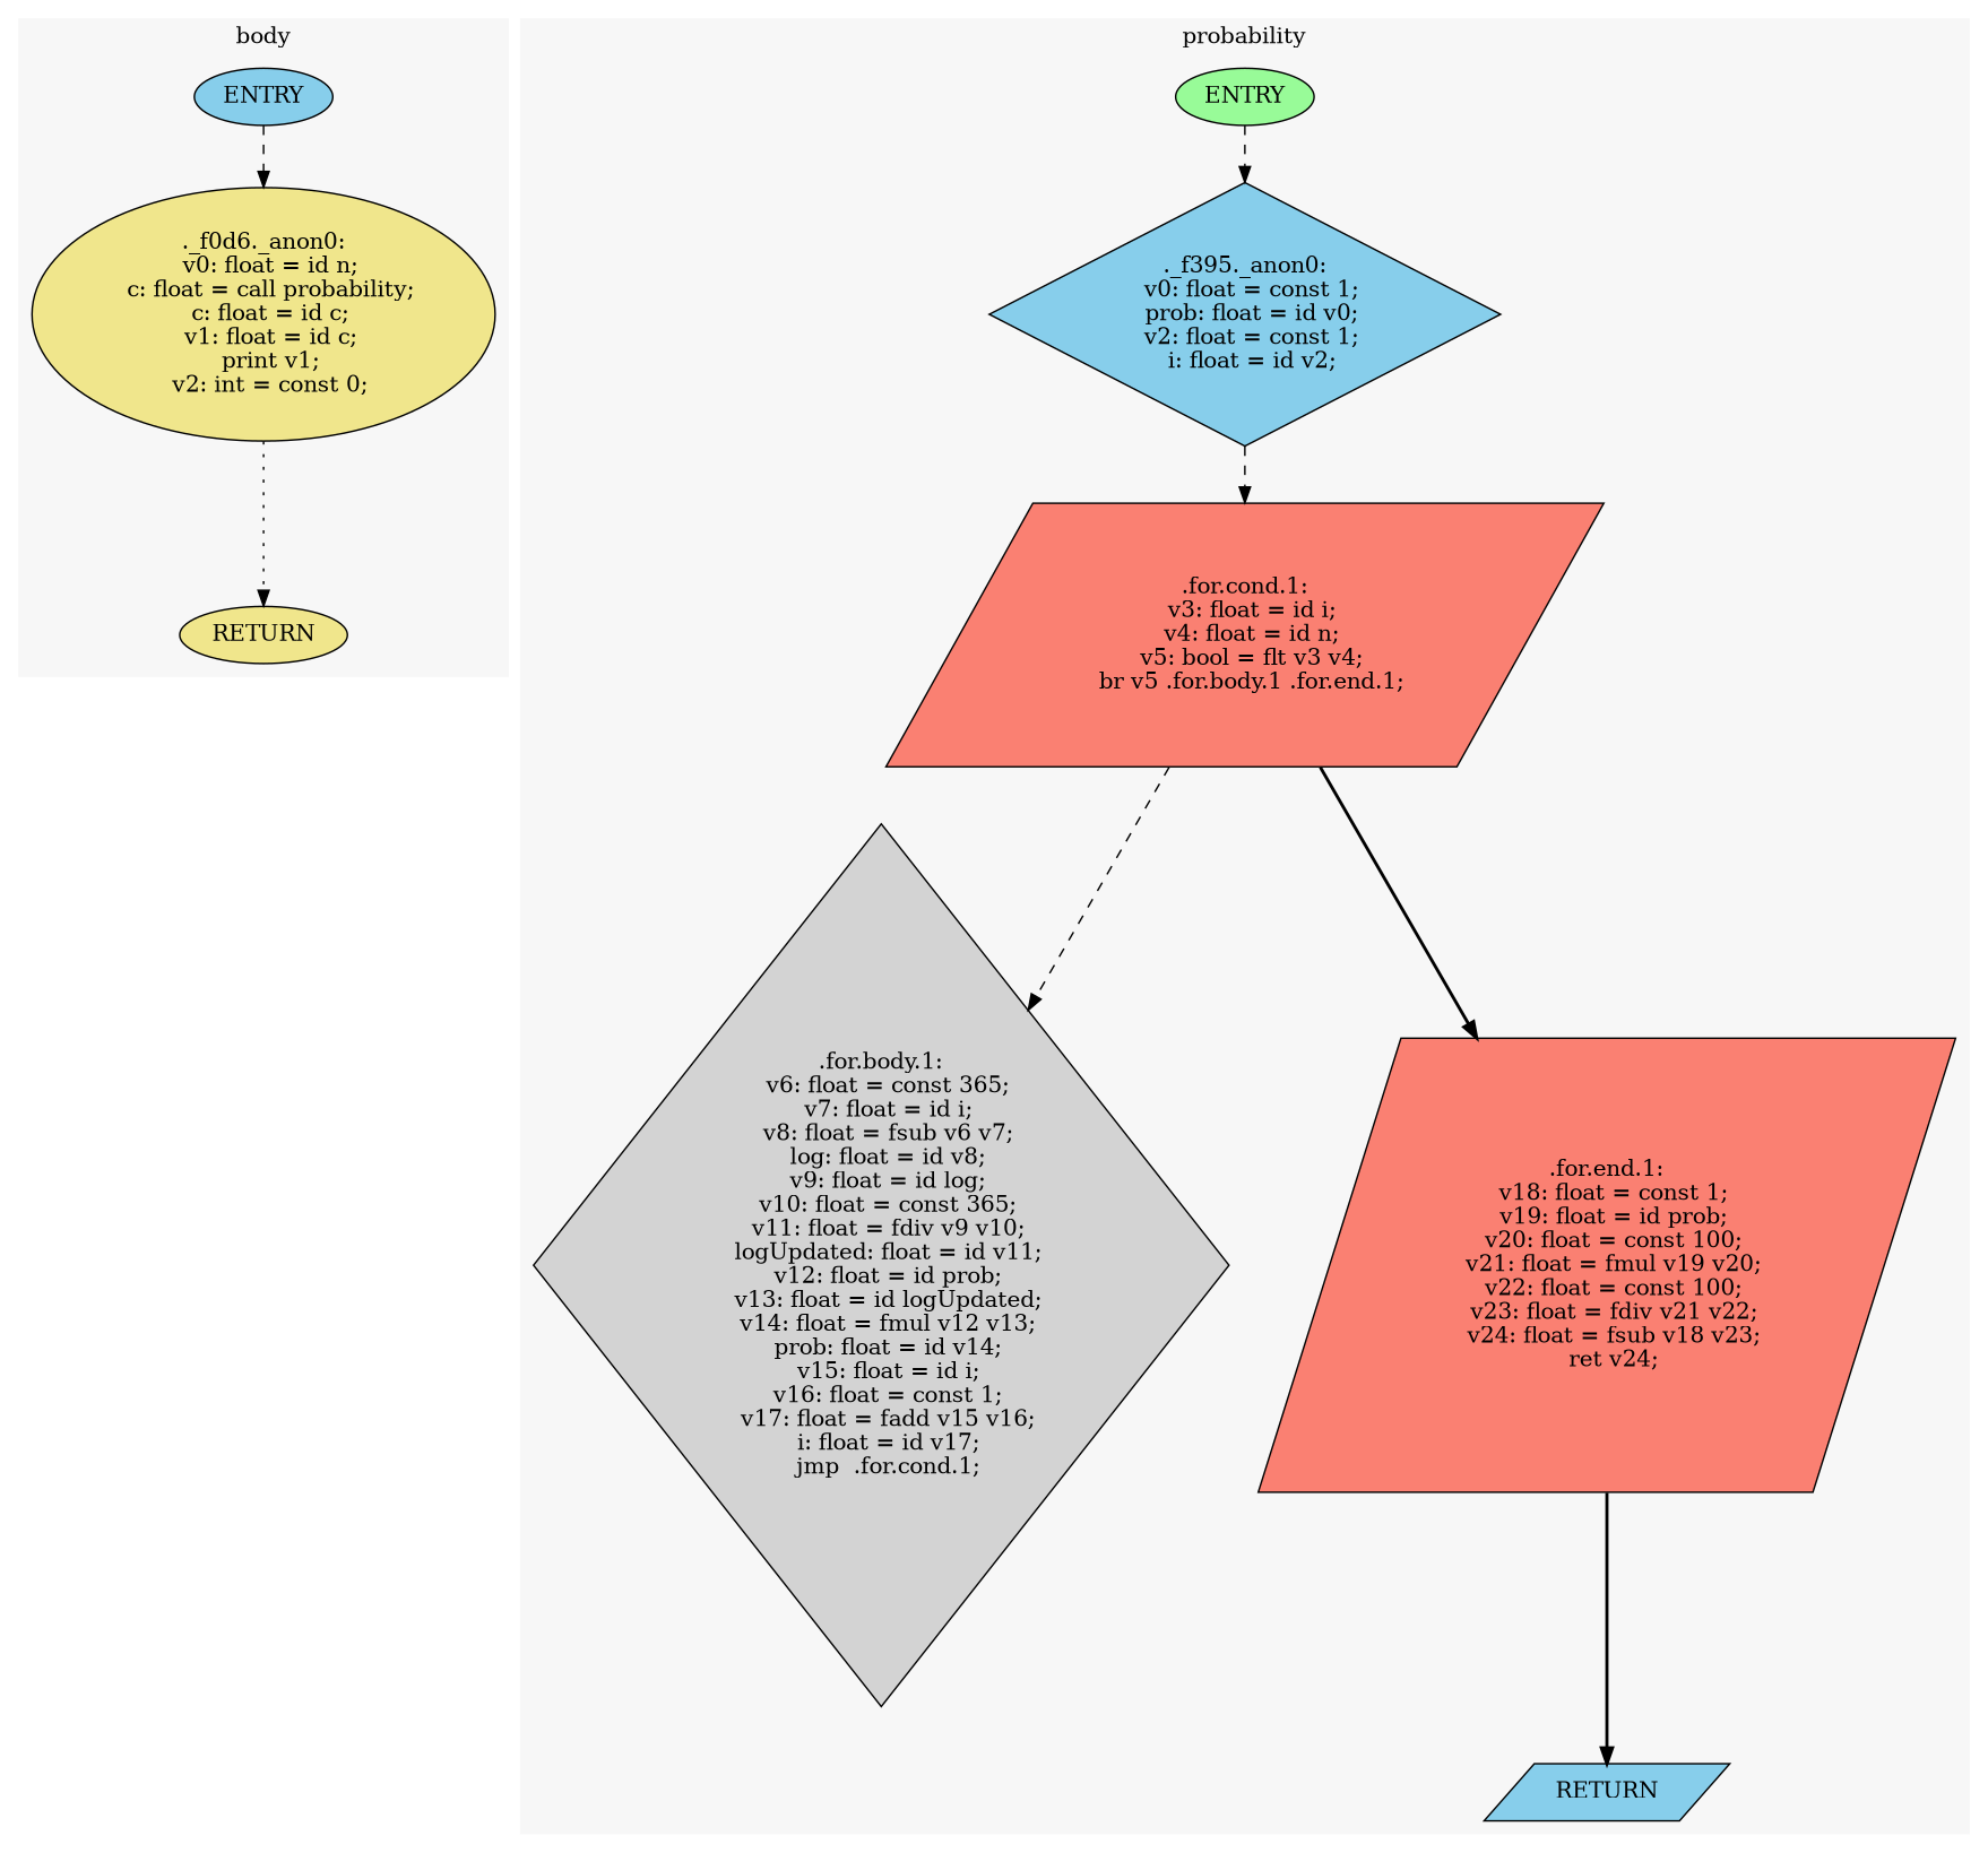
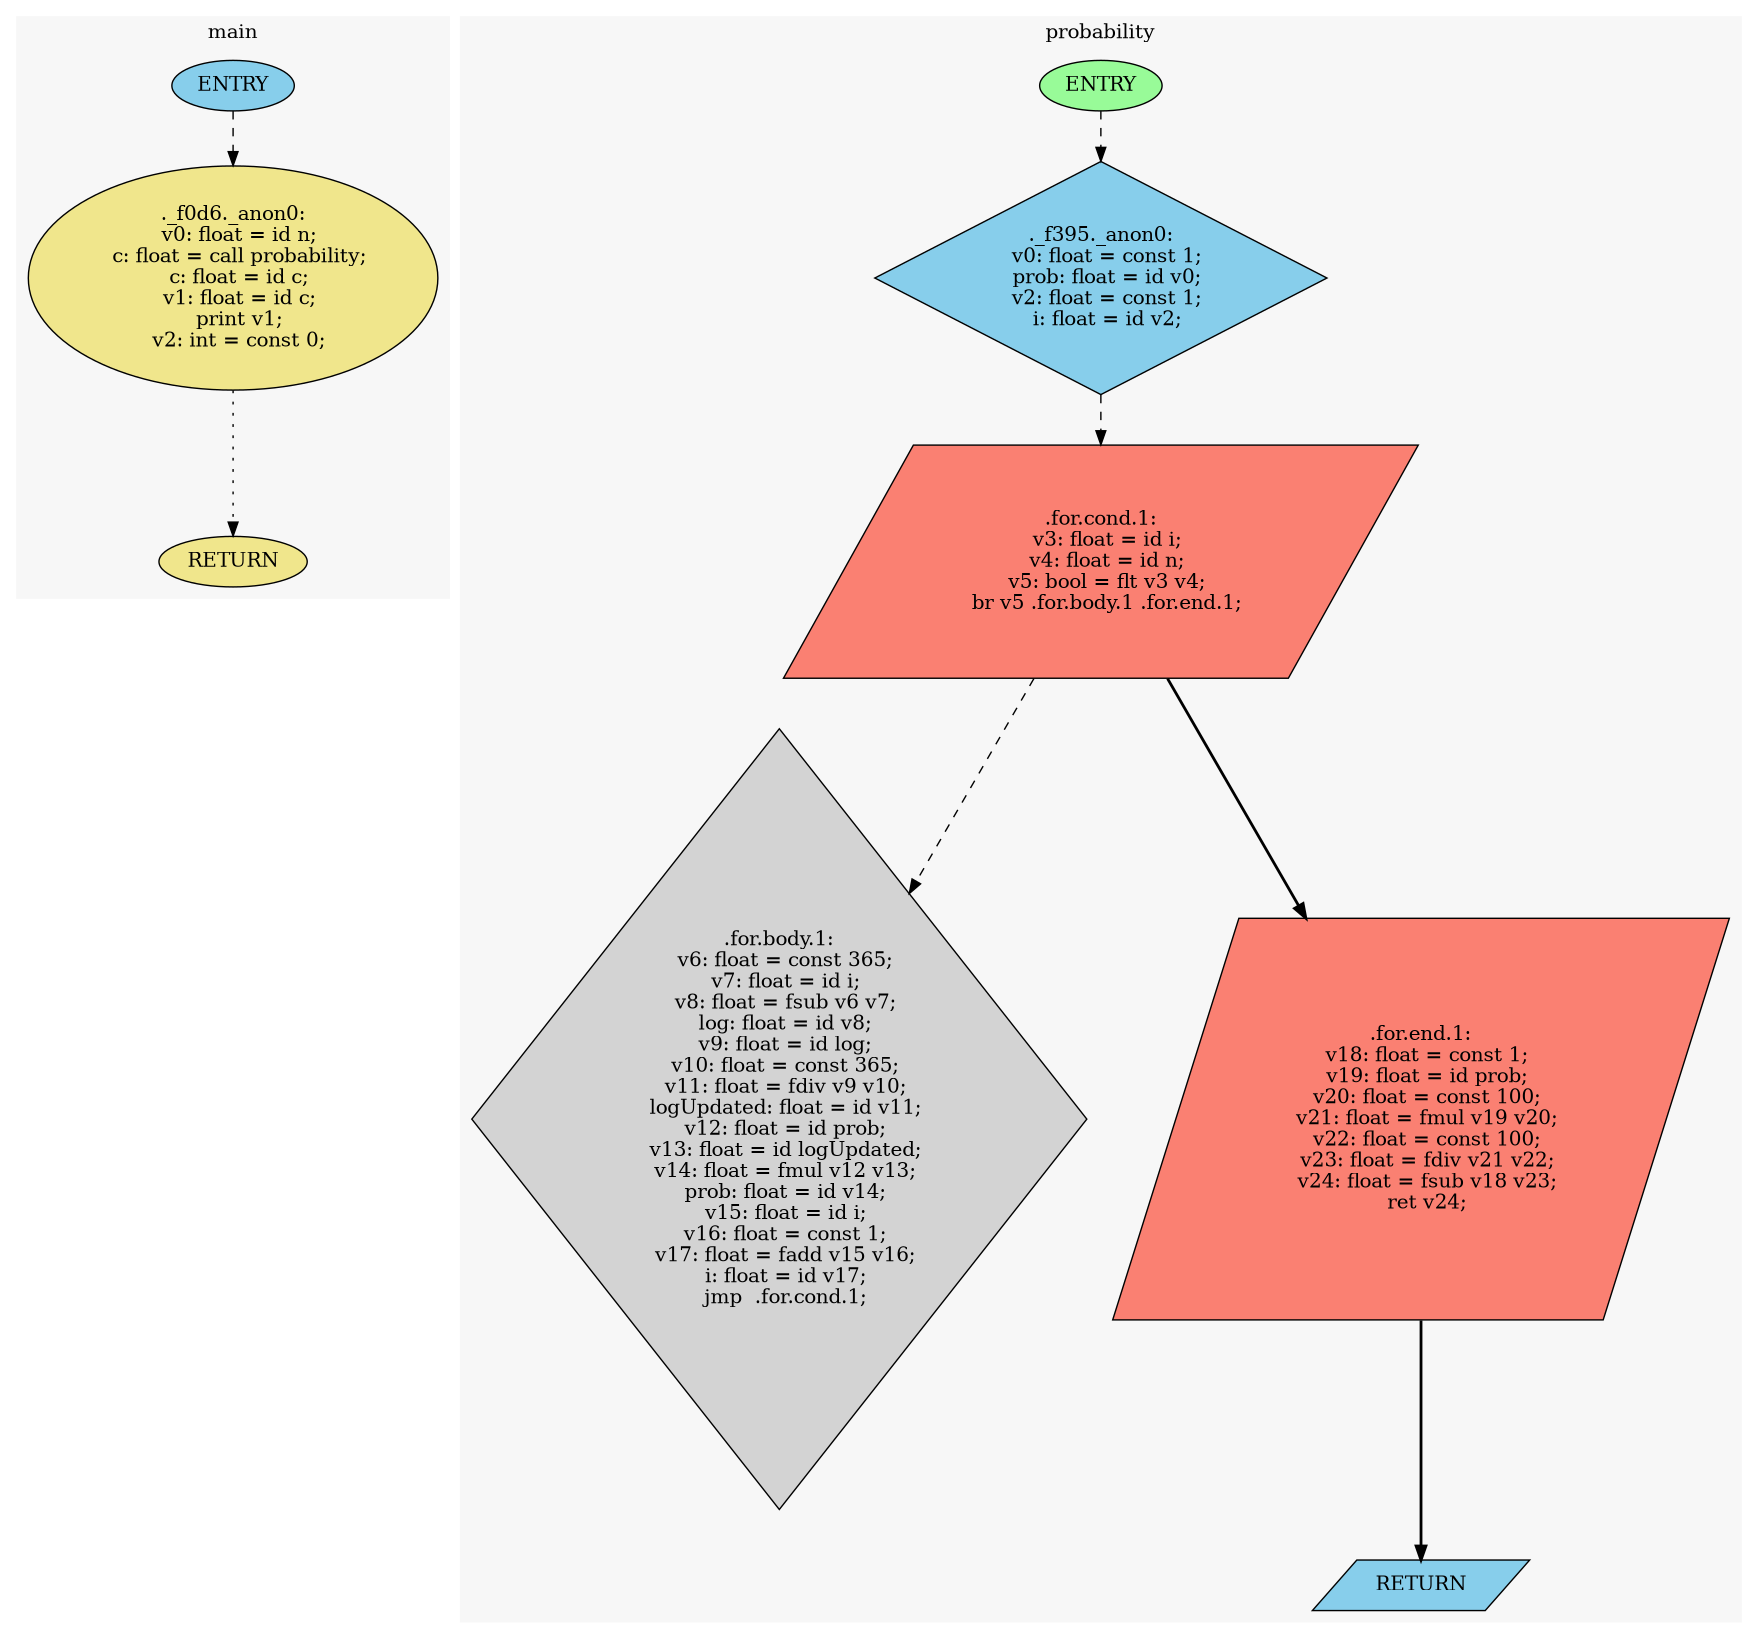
  digraph {
    node [fillcolor=skyblue shape=ellipse style=filled]
    edge [style=dashed]
    n1 [label=ENTRY]
    n2 [label="._f0d6._anon0:\n  v0: float = id n;\n  c: float = call probability;\n  c: float = id c;\n  v1: float = id c;\n  print v1;\n  v2: int = const 0;" fillcolor=khaki]
    n3 [fillcolor=khaki label=RETURN]
    n4 [fillcolor=palegreen label=ENTRY]
    n5 [label="._f395._anon0:\n  v0: float = const 1;\n  prob: float = id v0;\n  v2: float = const 1;\n  i: float = id v2;" shape=diamond]
    n6 [label=".for.cond.1:\n  v3: float = id i;\n  v4: float = id n;\n  v5: bool = flt v3 v4;\n  br v5 .for.body.1 .for.end.1;" shape=parallelogram fillcolor=salmon]
    n7 [label=".for.body.1:\n  v6: float = const 365;\n  v7: float = id i;\n  v8: float = fsub v6 v7;\n  log: float = id v8;\n  v9: float = id log;\n  v10: float = const 365;\n  v11: float = fdiv v9 v10;\n  logUpdated: float = id v11;\n  v12: float = id prob;\n  v13: float = id logUpdated;\n  v14: float = fmul v12 v13;\n  prob: float = id v14;\n  v15: float = id i;\n  v16: float = const 1;\n  v17: float = fadd v15 v16;\n  i: float = id v17;\n  jmp  .for.cond.1;" shape=diamond fillcolor=lightgrey]
    n8 [label=".for.end.1:\n  v18: float = const 1;\n  v19: float = id prob;\n  v20: float = const 100;\n  v21: float = fmul v19 v20;\n  v22: float = const 100;\n  v23: float = fdiv v21 v22;\n  v24: float = fsub v18 v23;\n  ret v24;" shape=parallelogram fillcolor=salmon]
    n9 [label=RETURN shape=parallelogram]
    subgraph cluster_1 {
      color="#f7f7f7"
-     label=body
+     label=main
      rankdir=TB
      style=filled
      n1
      n2
      n3
    }
    subgraph cluster_2 {
      color="#f7f7f7"
      label=probability
      rankdir=TB
      style=filled
      n4
      n5
      n6
      n7
      n8
      n9
    }
    n1 -> n2
    n2 -> n3 [style=dotted]
    n4 -> n5
    n5 -> n6
    n6 -> n7
    n6 -> n8 [style=bold]
    n8 -> n9 [style=bold]
  }
